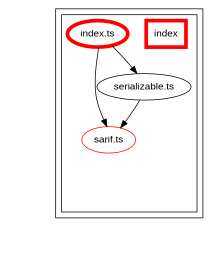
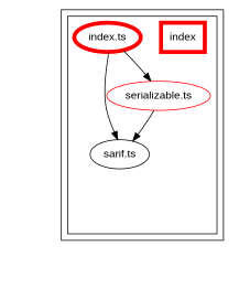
  digraph {
    compound=true
    fontname="Liberation Sans"
    node [fontname="Liberation Sans"]
    edge [fontname="Liberation Sans" style=invis]
-   n1 [label="sarif.ts" color="#ff0000"]
+   n1 [label="sarif.ts"]
    exit_src [style=invis]
-   n3 [label="serializable.ts"]
+   n3 [label="serializable.ts" color="#ff0000"]
    n4 [color="#ff0000" label=index penwidth=5 shape=rectangle]
    n5 [color="#ff0000" label="index.ts" penwidth=5]
    "dependency-graph-[object Object]" [style=invis]
    subgraph cluster_1 {
      color="#000000"
      subgraph cluster_2 {
        color="#000000"
        n1
        exit_src
        n3
        n4
        n5
      }
    }
    n1 -> exit_src
    exit_src -> exit_src
    exit_src -> exit_src
    exit_src -> exit_src
    exit_src -> "dependency-graph-[object Object]"
    n3 -> n1
    n3 -> n1 [color=black style=solid]
    n3 -> exit_src
    n5 -> n1
    n5 -> n1 [color=black style=solid]
    n5 -> exit_src
    n5 -> n3
    n5 -> n3 [color=black style=solid]
  }
